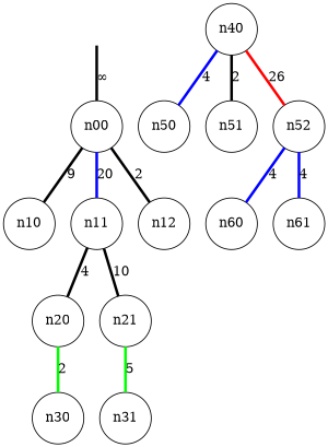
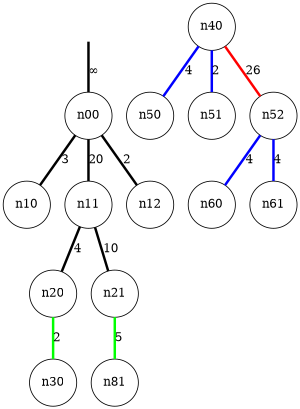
  digraph {
    node [shape=circle]
    edge [arrowhead=none arrowtail=none dir=both penwidth=3]
    r [style=invisible]
    n00
    n10
    n11
    n12
    n20
    n21
    n30
-   n31
+   n31 [label=n81]
    n40
    n50
    n51
    n52
    n60
    n61
    r -> n00 [label="&infin;"]
-   n00 -> n10 [label=9]
-   n00 -> n11 [label=20 color=blue]
+   n00 -> n10 [label=3]
+   n00 -> n11 [label=20]
    n00 -> n12 [label=2]
    n11 -> n20 [label=4]
    n11 -> n21 [label=10]
    n20 -> n30 [color=green label=2]
    n21 -> n31 [color=green label=5]
    n40 -> n50 [color=blue label=4]
-   n40 -> n51 [color=black label=2]
+   n40 -> n51 [color=blue label=2]
    n40 -> n52 [color=red label=26]
    n52 -> n60 [color=blue label=4]
    n52 -> n61 [color=blue label=4]
  }
